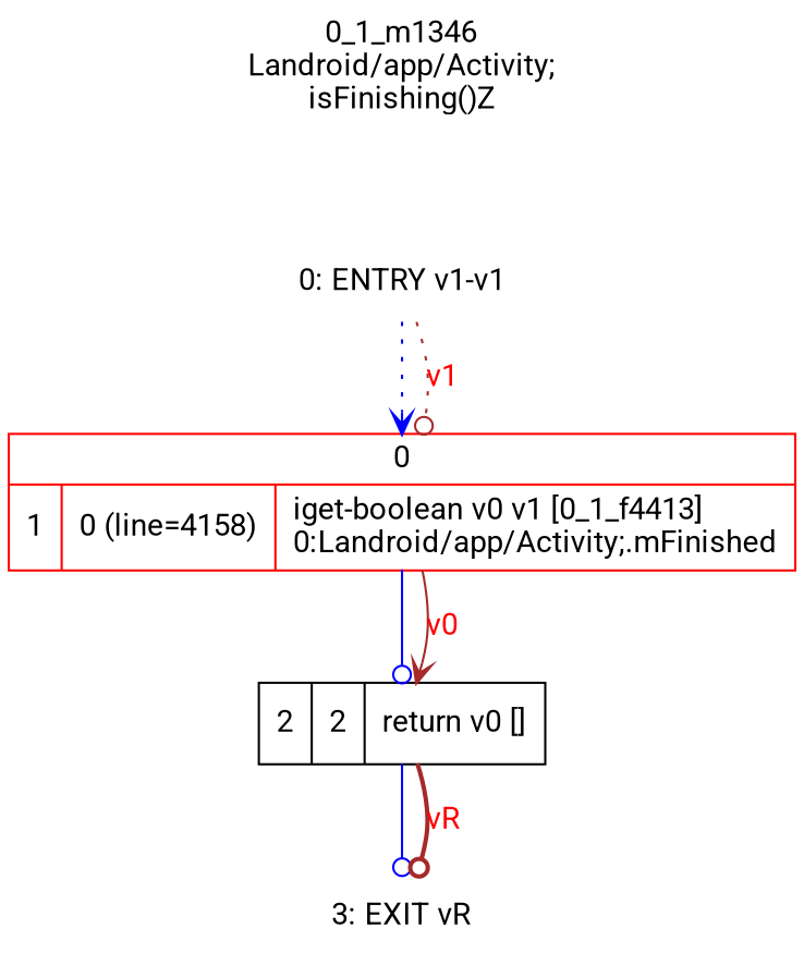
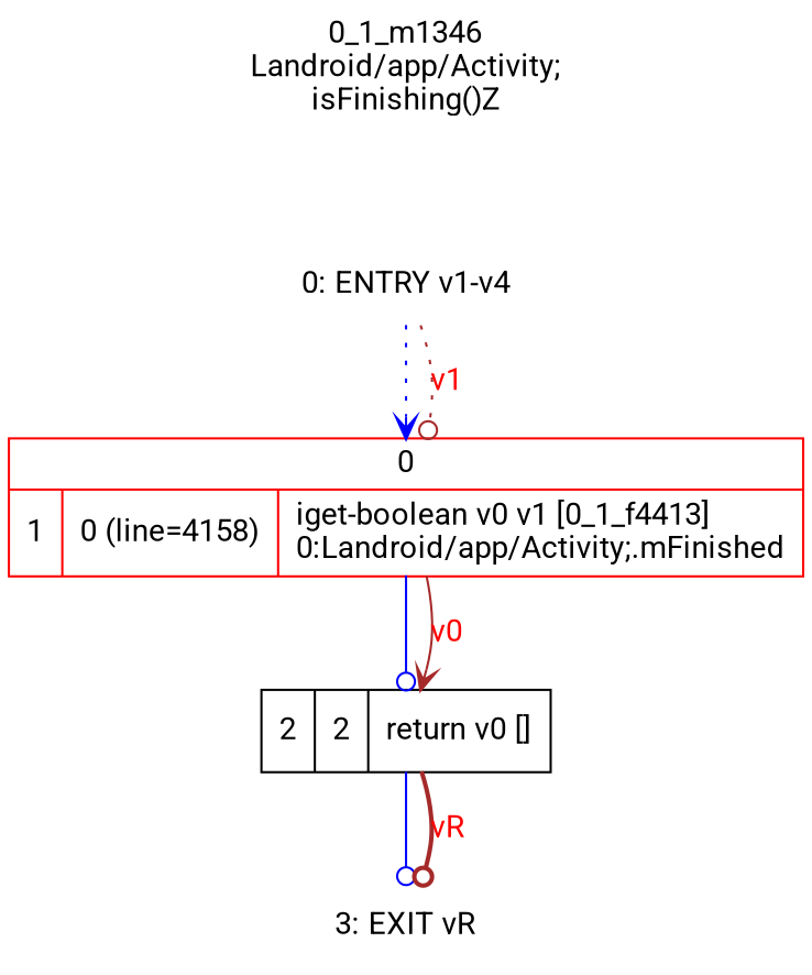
  digraph {
    label="0_1_m1346\nLandroid/app/Activity;\nisFinishing()Z"
    labelloc=t
    rankdir=UD
    fontname=Roboto
    node [shape=plaintext fontname=Roboto]
    edge [color=blue fontcolor=blue style=solid arrowhead=odot fontname=Roboto]
-   n1 [label="0: ENTRY v1-v1"]
+   n1 [label="0: ENTRY v1-v4"]
    n2 [color=red label="{0|{1|0 (line=4158)|iget-boolean v0 v1 [0_1_f4413]\l0:Landroid/app/Activity;.mFinished\l}}" shape=record]
    n3 [label="2|2|return v0 []\l" shape=record]
    n4 [label="3: EXIT vR"]
    n1 -> n2 [weight=100 style=dotted arrowhead=vee]
    n1 -> n2 [color=brown fontcolor=red label=v1 style=dotted]
    n2 -> n3 [weight=100]
    n2 -> n3 [color=brown fontcolor=red label=v0 arrowhead=vee]
    n3 -> n4 [weight=100]
    n3 -> n4 [color=brown fontcolor=red label=vR style=bold]
  }
